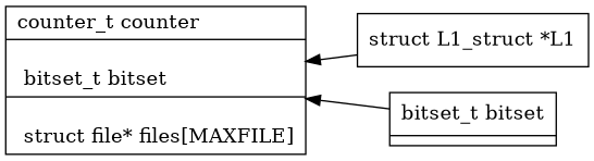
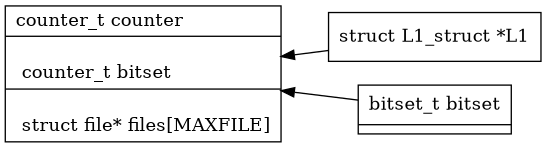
  digraph {
    rankdir=RL
    node [shape=record]
    edge [tailport=p0]
    n1 [label="<p0>struct L1_struct *L1"]
-   n2 [label="counter_t counter\l|\n        bitset_t bitset\l|\n        struct file* files[MAXFILE]\l"]
+   n2 [label="counter_t counter\l|\n        counter_t bitset\l|\n        struct file* files[MAXFILE]\l"]
    n3 [label="bitset_t bitset\l|\n        <p0>struct L2_struct *L2"]
    n1 -> n2
    n3 -> n2
  }
